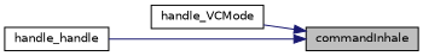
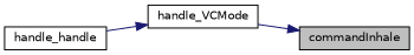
  digraph {
    rankdir=RL
    node [color=black fillcolor=white fontname=Helvetica fontsize=10 shape=record style=filled]
    edge [color=midnightblue dir=back fontname=Helvetica fontsize=10 labelfontname=Helvetica labelfontsize=10 style=solid]
    n1 [fillcolor=grey75 fontcolor=black height=0.2 label=commandInhale width=0.4]
    n2 [height=0.2 label=handle_VCMode width=0.4]
    n3 [height=0.2 label=handle_handle width=0.4]
    n1 -> n2
-   n1 -> n3
+   n2 -> n3
  }
